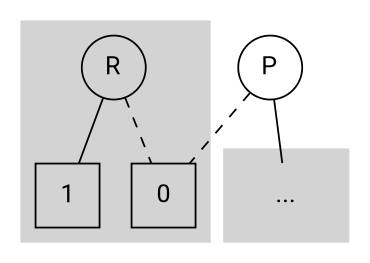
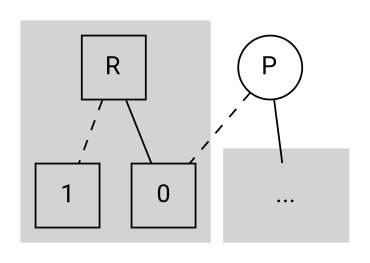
  digraph {
    fontname=Roboto
    node [fontname=Roboto shape=circle]
    edge [arrowhead=none fontname=Roboto]
-   n1 [label=R]
+   n1 [label=R shape=square]
    n2 [label=0 shape=square]
    n3 [label=1 shape=square]
    n4 [label="..." shape=none]
    n5 [label=P]
    subgraph cluster_1 {
      color=lightgrey
      style=filled
      n1
      n2
      n3
    }
    subgraph cluster_2 {
      color=lightgrey
      style=filled
      n4
    }
-   n1 -> n2 [style=dashed]
-   n1 -> n3
+   n1 -> n2 [style=solid]
+   n1 -> n3 [style=dashed]
    n5 -> n2 [style=dashed]
    n5 -> n4
  }
